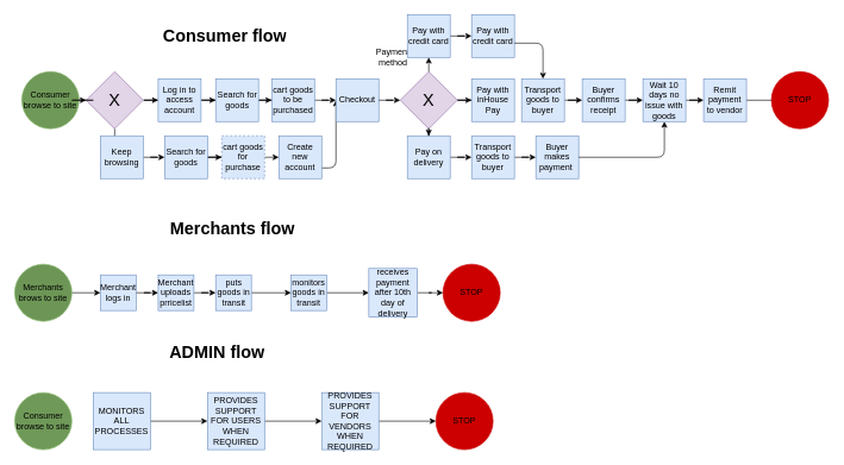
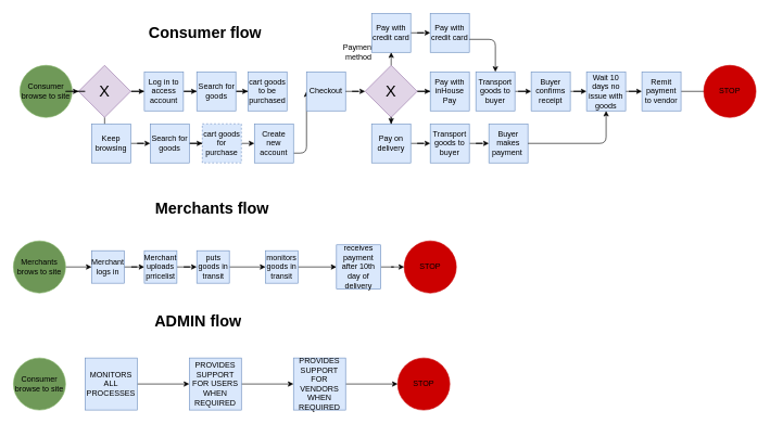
  <mxCell id="0" />
  <mxCell id="1" parent="0" />
  <mxCell id="2" value="Consumer&lt;br&gt;browse to site" style="ellipse;whiteSpace=wrap;html=1;aspect=fixed;fillColor=#6F9958;strokeColor=#82b366;" vertex="1" parent="1"><mxGeometry x="30" y="100" width="80" height="80" as="geometry" /></mxCell>
  <mxCell id="3" value="" style="endArrow=classic;html=1;exitX=1;exitY=0.75;exitDx=0;exitDy=0;entryX=0;entryY=0.5;entryDx=0;entryDy=0;" edge="1" parent="1" source="17" target="10"><mxGeometry width="50" height="50" relative="1" as="geometry"><mxPoint x="610" y="230" as="sourcePoint" /><mxPoint x="620" y="140" as="targetPoint" /><Array as="points"><mxPoint x="470" y="235" /></Array></mxGeometry></mxCell>
  <mxCell id="4" value="" style="edgeStyle=orthogonalEdgeStyle;rounded=0;orthogonalLoop=1;jettySize=auto;html=1;" edge="1" parent="1" source="20" target="12"><mxGeometry relative="1" as="geometry" /></mxCell>
  <mxCell id="5" value="" style="edgeStyle=orthogonalEdgeStyle;rounded=0;orthogonalLoop=1;jettySize=auto;html=1;" edge="1" parent="1" source="18" target="7"><mxGeometry relative="1" as="geometry" /></mxCell>
  <mxCell id="6" value="" style="edgeStyle=orthogonalEdgeStyle;rounded=0;orthogonalLoop=1;jettySize=auto;html=1;" edge="1" parent="1" source="7" target="9"><mxGeometry relative="1" as="geometry" /></mxCell>
  <mxCell id="7" value="Search for goods" style="whiteSpace=wrap;html=1;aspect=fixed;fillColor=#dae8fc;strokeColor=#6c8ebf;" vertex="1" parent="1"><mxGeometry x="301.5" y="110" width="60" height="60" as="geometry" /></mxCell>
- <mxCell id="8" value="" style="edgeStyle=orthogonalEdgeStyle;rounded=0;orthogonalLoop=1;jettySize=auto;html=1;" edge="1" parent="1" source="9" target="10"><mxGeometry relative="1" as="geometry" /></mxCell>
  <mxCell id="9" value="cart goods to be purchased" style="whiteSpace=wrap;html=1;aspect=fixed;fillColor=#dae8fc;strokeColor=#6c8ebf;" vertex="1" parent="1"><mxGeometry x="380" y="110" width="60" height="60" as="geometry" /></mxCell>
  <mxCell id="10" value="Checkout" style="whiteSpace=wrap;html=1;aspect=fixed;fillColor=#dae8fc;strokeColor=#6c8ebf;" vertex="1" parent="1"><mxGeometry x="470" y="110" width="60" height="60" as="geometry" /></mxCell>
  <mxCell id="11" value="" style="edgeStyle=orthogonalEdgeStyle;rounded=0;orthogonalLoop=1;jettySize=auto;html=1;" edge="1" parent="1" source="12" target="14"><mxGeometry relative="1" as="geometry" /></mxCell>
  <mxCell id="12" value="Keep browsing" style="whiteSpace=wrap;html=1;aspect=fixed;fillColor=#dae8fc;strokeColor=#6c8ebf;" vertex="1" parent="1"><mxGeometry x="140" y="190" width="60" height="60" as="geometry" /></mxCell>
  <mxCell id="13" value="" style="edgeStyle=orthogonalEdgeStyle;rounded=0;orthogonalLoop=1;jettySize=auto;html=1;" edge="1" parent="1" source="14" target="16"><mxGeometry relative="1" as="geometry" /></mxCell>
  <mxCell id="14" value="Search for goods" style="whiteSpace=wrap;html=1;aspect=fixed;fillColor=#dae8fc;strokeColor=#6c8ebf;" vertex="1" parent="1"><mxGeometry x="230" y="190" width="60" height="60" as="geometry" /></mxCell>
  <mxCell id="15" value="" style="edgeStyle=orthogonalEdgeStyle;rounded=0;orthogonalLoop=1;jettySize=auto;html=1;" edge="1" parent="1" source="16"><mxGeometry relative="1" as="geometry"><mxPoint x="390" y="220" as="targetPoint" /></mxGeometry></mxCell>
  <mxCell id="16" value="cart goods for purchase" style="whiteSpace=wrap;html=1;aspect=fixed;fillColor=#dae8fc;strokeColor=#6c8ebf;dashed=1;" vertex="1" parent="1"><mxGeometry x="310" y="190" width="60" height="60" as="geometry" /></mxCell>
  <mxCell id="17" value="Create new account" style="whiteSpace=wrap;html=1;aspect=fixed;fillColor=#dae8fc;strokeColor=#6c8ebf;" vertex="1" parent="1"><mxGeometry x="390" y="190" width="60" height="60" as="geometry" /></mxCell>
  <mxCell id="18" value="Log in to access account" style="whiteSpace=wrap;html=1;aspect=fixed;fillColor=#dae8fc;strokeColor=#6c8ebf;" vertex="1" parent="1"><mxGeometry x="221" y="110" width="60" height="60" as="geometry" /></mxCell>
  <mxCell id="19" value="" style="edgeStyle=orthogonalEdgeStyle;rounded=0;orthogonalLoop=1;jettySize=auto;html=1;" edge="1" parent="1" source="20" target="18"><mxGeometry relative="1" as="geometry"><mxPoint x="270" y="140" as="sourcePoint" /><mxPoint x="350" y="140" as="targetPoint" /></mxGeometry></mxCell>
  <mxCell id="20" value="&lt;font style=&quot;font-size: 24px&quot;&gt;X&lt;/font&gt;" style="rhombus;whiteSpace=wrap;html=1;fillColor=#e1d5e7;strokeColor=#9673a6;" vertex="1" parent="1"><mxGeometry x="120" y="100" width="80" height="80" as="geometry" /></mxCell>
  <mxCell id="21" value="" style="edgeStyle=orthogonalEdgeStyle;rounded=0;orthogonalLoop=1;jettySize=auto;html=1;" edge="1" parent="1" source="2" target="20"><mxGeometry relative="1" as="geometry"><mxPoint x="110" y="140" as="sourcePoint" /><mxPoint x="190" y="140" as="targetPoint" /></mxGeometry></mxCell>
  <mxCell id="22" value="" style="edgeStyle=orthogonalEdgeStyle;rounded=0;orthogonalLoop=1;jettySize=auto;html=1;" edge="1" parent="1" source="24" target="35"><mxGeometry relative="1" as="geometry" /></mxCell>
  <mxCell id="23" value="" style="edgeStyle=orthogonalEdgeStyle;rounded=0;orthogonalLoop=1;jettySize=auto;html=1;" edge="1" parent="1" source="24" target="32"><mxGeometry relative="1" as="geometry" /></mxCell>
  <mxCell id="24" value="&lt;font style=&quot;font-size: 24px&quot;&gt;X&lt;/font&gt;" style="rhombus;whiteSpace=wrap;html=1;fillColor=#e1d5e7;strokeColor=#9673a6;direction=south;" vertex="1" parent="1"><mxGeometry x="560" y="100" width="80" height="80" as="geometry" /></mxCell>
  <mxCell id="25" value="" style="edgeStyle=orthogonalEdgeStyle;rounded=0;orthogonalLoop=1;jettySize=auto;html=1;" edge="1" parent="1" source="10" target="24"><mxGeometry relative="1" as="geometry"><mxPoint x="600" y="140" as="sourcePoint" /><mxPoint x="710" y="140" as="targetPoint" /></mxGeometry></mxCell>
  <mxCell id="26" value="&lt;h1&gt;Consumer flow&lt;/h1&gt;" style="text;html=1;strokeColor=none;fillColor=none;spacing=5;spacingTop=-20;whiteSpace=wrap;overflow=hidden;rounded=0;" vertex="1" parent="1"><mxGeometry x="223" y="30" width="217" height="40" as="geometry" /></mxCell>
  <mxCell id="27" value="Payment method" style="text;html=1;strokeColor=none;fillColor=none;align=center;verticalAlign=middle;whiteSpace=wrap;rounded=0;" vertex="1" parent="1"><mxGeometry x="530" y="70" width="40" height="20" as="geometry" /></mxCell>
  <mxCell id="28" value="" style="edgeStyle=orthogonalEdgeStyle;rounded=0;orthogonalLoop=1;jettySize=auto;html=1;" edge="1" parent="1" source="29" target="30"><mxGeometry relative="1" as="geometry" /></mxCell>
  <mxCell id="29" value="Pay with credit card" style="whiteSpace=wrap;html=1;aspect=fixed;fillColor=#dae8fc;strokeColor=#6c8ebf;" vertex="1" parent="1"><mxGeometry x="570" width="60" height="60" as="geometry" y="20" /></mxCell>
  <mxCell id="30" value="Pay with credit card" style="whiteSpace=wrap;html=1;aspect=fixed;fillColor=#dae8fc;strokeColor=#6c8ebf;" vertex="1" parent="1"><mxGeometry x="660" width="60" height="60" as="geometry" y="20" /></mxCell>
  <mxCell id="31" value="" style="endArrow=classic;html=1;entryX=0.5;entryY=1;entryDx=0;entryDy=0;exitX=0;exitY=0.5;exitDx=0;exitDy=0;" edge="1" parent="1" source="24" target="29"><mxGeometry width="50" height="50" relative="1" as="geometry"><mxPoint x="600" y="130" as="sourcePoint" /><mxPoint x="650" y="80" as="targetPoint" /></mxGeometry></mxCell>
  <mxCell id="32" value="Pay with inHouse Pay" style="whiteSpace=wrap;html=1;aspect=fixed;fillColor=#dae8fc;strokeColor=#6c8ebf;" vertex="1" parent="1"><mxGeometry x="660" y="110" width="60" height="60" as="geometry" /></mxCell>
  <mxCell id="33" value="&lt;h1&gt;Merchants flow&lt;/h1&gt;&lt;div&gt;&lt;br&gt;&lt;/div&gt;" style="text;html=1;strokeColor=none;fillColor=none;spacing=5;spacingTop=-20;whiteSpace=wrap;overflow=hidden;rounded=0;" vertex="1" parent="1"><mxGeometry x="233" y="300" width="217" height="40" as="geometry" /></mxCell>
  <mxCell id="34" value="" style="edgeStyle=orthogonalEdgeStyle;rounded=0;orthogonalLoop=1;jettySize=auto;html=1;" edge="1" parent="1" source="35" target="37"><mxGeometry relative="1" as="geometry" /></mxCell>
  <mxCell id="35" value="Pay on delivery" style="whiteSpace=wrap;html=1;aspect=fixed;fillColor=#dae8fc;strokeColor=#6c8ebf;" vertex="1" parent="1"><mxGeometry x="570" y="190" width="60" height="60" as="geometry" /></mxCell>
  <mxCell id="36" value="" style="edgeStyle=orthogonalEdgeStyle;rounded=0;orthogonalLoop=1;jettySize=auto;html=1;" edge="1" parent="1" source="37" target="38"><mxGeometry relative="1" as="geometry" /></mxCell>
  <mxCell id="37" value="Transport goods to buyer" style="whiteSpace=wrap;html=1;aspect=fixed;fillColor=#dae8fc;strokeColor=#6c8ebf;" vertex="1" parent="1"><mxGeometry x="660" y="190" width="60" height="60" as="geometry" /></mxCell>
  <mxCell id="38" value="Buyer makes payment&amp;nbsp;" style="whiteSpace=wrap;html=1;aspect=fixed;fillColor=#dae8fc;strokeColor=#6c8ebf;" vertex="1" parent="1"><mxGeometry x="750" y="190" width="60" height="60" as="geometry" /></mxCell>
  <mxCell id="39" value="" style="edgeStyle=orthogonalEdgeStyle;rounded=0;orthogonalLoop=1;jettySize=auto;html=1;" edge="1" parent="1" source="40" target="42"><mxGeometry relative="1" as="geometry" /></mxCell>
  <mxCell id="40" value="Transport goods to buyer" style="whiteSpace=wrap;html=1;aspect=fixed;fillColor=#dae8fc;strokeColor=#6c8ebf;" vertex="1" parent="1"><mxGeometry x="730" y="110" width="60" height="60" as="geometry" /></mxCell>
  <mxCell id="41" value="" style="edgeStyle=orthogonalEdgeStyle;rounded=0;orthogonalLoop=1;jettySize=auto;html=1;" edge="1" parent="1" source="42" target="44"><mxGeometry relative="1" as="geometry" /></mxCell>
  <mxCell id="42" value="Buyer confirms receipt" style="whiteSpace=wrap;html=1;aspect=fixed;fillColor=#dae8fc;strokeColor=#6c8ebf;" vertex="1" parent="1"><mxGeometry x="815" y="110" width="60" height="60" as="geometry" /></mxCell>
  <mxCell id="43" value="" style="edgeStyle=orthogonalEdgeStyle;rounded=0;orthogonalLoop=1;jettySize=auto;html=1;" edge="1" parent="1" source="44" target="46"><mxGeometry relative="1" as="geometry" /></mxCell>
  <mxCell id="44" value="Wait 10 days no issue with goods" style="whiteSpace=wrap;html=1;aspect=fixed;fillColor=#dae8fc;strokeColor=#6c8ebf;" vertex="1" parent="1"><mxGeometry x="900" y="110" width="60" height="60" as="geometry" /></mxCell>
  <mxCell id="45" value="" style="edgeStyle=orthogonalEdgeStyle;rounded=0;orthogonalLoop=1;jettySize=auto;html=1;" edge="1" parent="1" source="46"><mxGeometry relative="1" as="geometry"><mxPoint x="1125" y="140" as="targetPoint" /></mxGeometry></mxCell>
  <mxCell id="46" value="Remit payment to vendor" style="whiteSpace=wrap;html=1;aspect=fixed;fillColor=#dae8fc;strokeColor=#6c8ebf;" vertex="1" parent="1"><mxGeometry x="985" y="110" width="60" height="60" as="geometry" /></mxCell>
  <mxCell id="47" value="STOP" style="ellipse;whiteSpace=wrap;html=1;aspect=fixed;fillColor=#CC0000;strokeColor=#CC0000;" vertex="1" parent="1"><mxGeometry x="1080" y="100" width="80" height="80" as="geometry" /></mxCell>
  <mxCell id="48" value="" style="endArrow=classic;html=1;exitX=1;exitY=0.5;exitDx=0;exitDy=0;" edge="1" parent="1" source="38"><mxGeometry width="50" height="50" relative="1" as="geometry"><mxPoint x="880" y="220" as="sourcePoint" /><mxPoint x="930" y="170" as="targetPoint" /><Array as="points"><mxPoint x="930" y="220" /></Array></mxGeometry></mxCell>
  <mxCell id="49" value="" style="edgeStyle=orthogonalEdgeStyle;rounded=0;orthogonalLoop=1;jettySize=auto;html=1;" edge="1" parent="1" source="50" target="52"><mxGeometry relative="1" as="geometry" /></mxCell>
  <mxCell id="50" value="Merchants brows to site" style="ellipse;whiteSpace=wrap;html=1;aspect=fixed;fillColor=#6D9656;strokeColor=#82b366;" vertex="1" parent="1"><mxGeometry x="20" y="370" width="80" height="80" as="geometry" /></mxCell>
  <mxCell id="51" value="" style="edgeStyle=orthogonalEdgeStyle;rounded=0;orthogonalLoop=1;jettySize=auto;html=1;" edge="1" parent="1" source="52" target="54"><mxGeometry relative="1" as="geometry" /></mxCell>
  <mxCell id="52" value="Merchant logs in" style="whiteSpace=wrap;html=1;aspect=fixed;strokeColor=#6c8ebf;fillColor=#dae8fc;" vertex="1" parent="1"><mxGeometry x="140" y="385" width="50" height="50" as="geometry" /></mxCell>
  <mxCell id="53" value="" style="edgeStyle=orthogonalEdgeStyle;rounded=0;orthogonalLoop=1;jettySize=auto;html=1;" edge="1" parent="1" source="54" target="56"><mxGeometry relative="1" as="geometry" /></mxCell>
  <mxCell id="54" value="Merchant uploads prricelist" style="whiteSpace=wrap;html=1;aspect=fixed;strokeColor=#6c8ebf;fillColor=#dae8fc;" vertex="1" parent="1"><mxGeometry x="221" y="385" width="50" height="50" as="geometry" /></mxCell>
  <mxCell id="55" value="" style="edgeStyle=orthogonalEdgeStyle;rounded=0;orthogonalLoop=1;jettySize=auto;html=1;" edge="1" parent="1" source="56" target="58"><mxGeometry relative="1" as="geometry" /></mxCell>
  <mxCell id="56" value="puts goods in transit" style="whiteSpace=wrap;html=1;aspect=fixed;strokeColor=#6c8ebf;fillColor=#dae8fc;" vertex="1" parent="1"><mxGeometry x="301.5" y="385" width="50" height="50" as="geometry" /></mxCell>
  <mxCell id="57" value="" style="edgeStyle=orthogonalEdgeStyle;rounded=0;orthogonalLoop=1;jettySize=auto;html=1;" edge="1" parent="1" source="58" target="60"><mxGeometry relative="1" as="geometry" /></mxCell>
  <mxCell id="58" value="monitors goods in transit" style="whiteSpace=wrap;html=1;aspect=fixed;strokeColor=#6c8ebf;fillColor=#dae8fc;" vertex="1" parent="1"><mxGeometry x="407" y="385" width="50" height="50" as="geometry" /></mxCell>
  <mxCell id="59" value="" style="edgeStyle=orthogonalEdgeStyle;rounded=0;orthogonalLoop=1;jettySize=auto;html=1;" edge="1" parent="1" source="60" target="62"><mxGeometry relative="1" as="geometry" /></mxCell>
  <mxCell id="60" value="receives payment after 10th day of delivery" style="whiteSpace=wrap;html=1;aspect=fixed;strokeColor=#6c8ebf;fillColor=#dae8fc;" vertex="1" parent="1"><mxGeometry x="516" y="376" width="68" height="68" as="geometry" /></mxCell>
  <mxCell id="61" value="" style="endArrow=classic;html=1;entryX=0.5;entryY=0;entryDx=0;entryDy=0;" edge="1" parent="1" target="40"><mxGeometry width="50" height="50" relative="1" as="geometry"><mxPoint x="720" y="60" as="sourcePoint" /><mxPoint x="770" y="10" as="targetPoint" /><Array as="points"><mxPoint x="760" y="60" /></Array></mxGeometry></mxCell>
  <mxCell id="62" value="STOP" style="ellipse;whiteSpace=wrap;html=1;aspect=fixed;strokeColor=#CC0000;fillColor=#CC0000;" vertex="1" parent="1"><mxGeometry x="620" y="370" width="80" height="80" as="geometry" /></mxCell>
  <mxCell id="63" value="&lt;h1&gt;ADMIN flow&lt;/h1&gt;&lt;div&gt;&lt;br&gt;&lt;/div&gt;" style="text;html=1;strokeColor=none;fillColor=none;spacing=5;spacingTop=-20;whiteSpace=wrap;overflow=hidden;rounded=0;" vertex="1" parent="1"><mxGeometry x="231.5" y="474" width="217" height="40" as="geometry" /></mxCell>
  <mxCell id="64" value="Consumer&lt;br&gt;browse to site" style="ellipse;whiteSpace=wrap;html=1;aspect=fixed;fillColor=#6F9958;strokeColor=#82b366;" vertex="1" parent="1"><mxGeometry x="20" y="550" width="80" height="80" as="geometry" /></mxCell>
  <mxCell id="65" value="" style="edgeStyle=orthogonalEdgeStyle;rounded=0;orthogonalLoop=1;jettySize=auto;html=1;" edge="1" parent="1" source="66" target="68"><mxGeometry relative="1" as="geometry" /></mxCell>
  <mxCell id="66" value="MONITORS ALL PROCESSES" style="whiteSpace=wrap;html=1;aspect=fixed;strokeColor=#6c8ebf;fillColor=#dae8fc;" vertex="1" parent="1"><mxGeometry x="130" y="550" width="80" height="80" as="geometry" /></mxCell>
  <mxCell id="67" value="" style="edgeStyle=orthogonalEdgeStyle;rounded=0;orthogonalLoop=1;jettySize=auto;html=1;" edge="1" parent="1" source="68" target="70"><mxGeometry relative="1" as="geometry" /></mxCell>
  <mxCell id="68" value="PROVIDES SUPPORT FOR USERS WHEN REQUIRED" style="whiteSpace=wrap;html=1;aspect=fixed;strokeColor=#6c8ebf;fillColor=#dae8fc;" vertex="1" parent="1"><mxGeometry x="290" y="550" width="80" height="80" as="geometry" /></mxCell>
  <mxCell id="69" value="" style="edgeStyle=orthogonalEdgeStyle;rounded=0;orthogonalLoop=1;jettySize=auto;html=1;" edge="1" parent="1" source="70" target="71"><mxGeometry relative="1" as="geometry" /></mxCell>
  <mxCell id="70" value="PROVIDES SUPPORT FOR VENDORS WHEN REQUIRED" style="whiteSpace=wrap;html=1;aspect=fixed;strokeColor=#6c8ebf;fillColor=#dae8fc;" vertex="1" parent="1"><mxGeometry x="450" y="550" width="80" height="80" as="geometry" /></mxCell>
  <mxCell id="71" value="STOP" style="ellipse;whiteSpace=wrap;html=1;aspect=fixed;strokeColor=#CC0000;fillColor=#CC0000;" vertex="1" parent="1"><mxGeometry x="610" y="550" width="80" height="80" as="geometry" /></mxCell>
